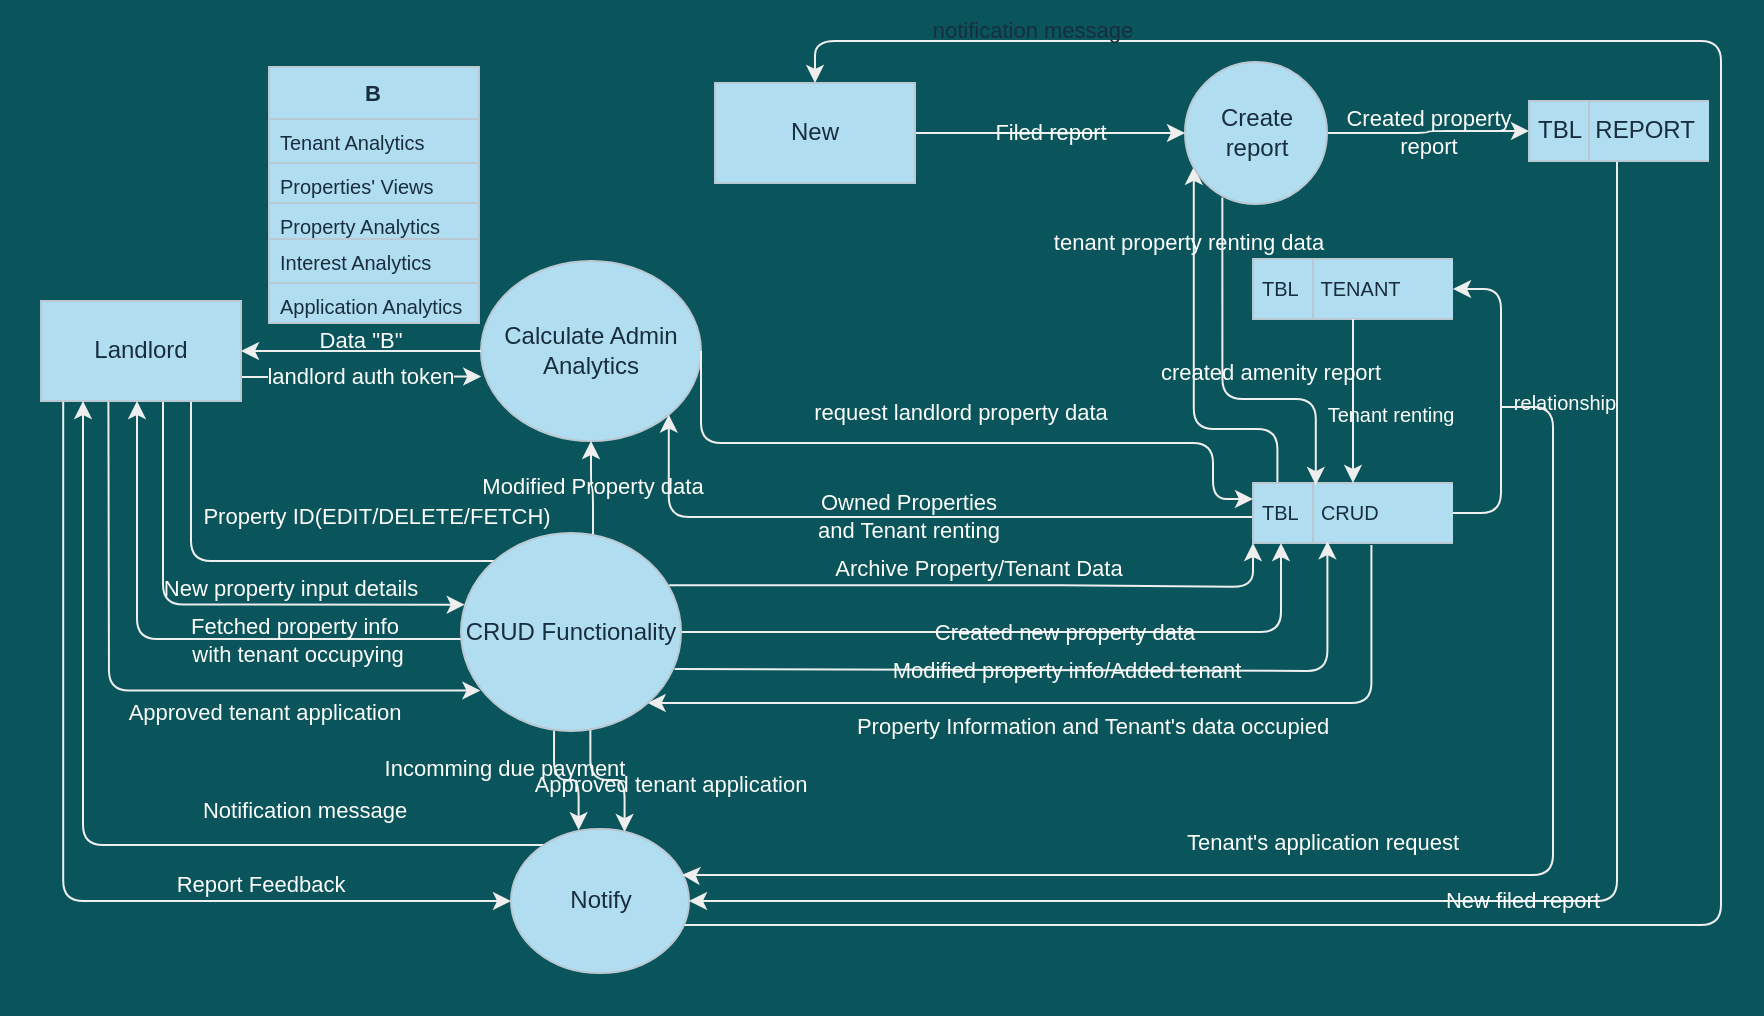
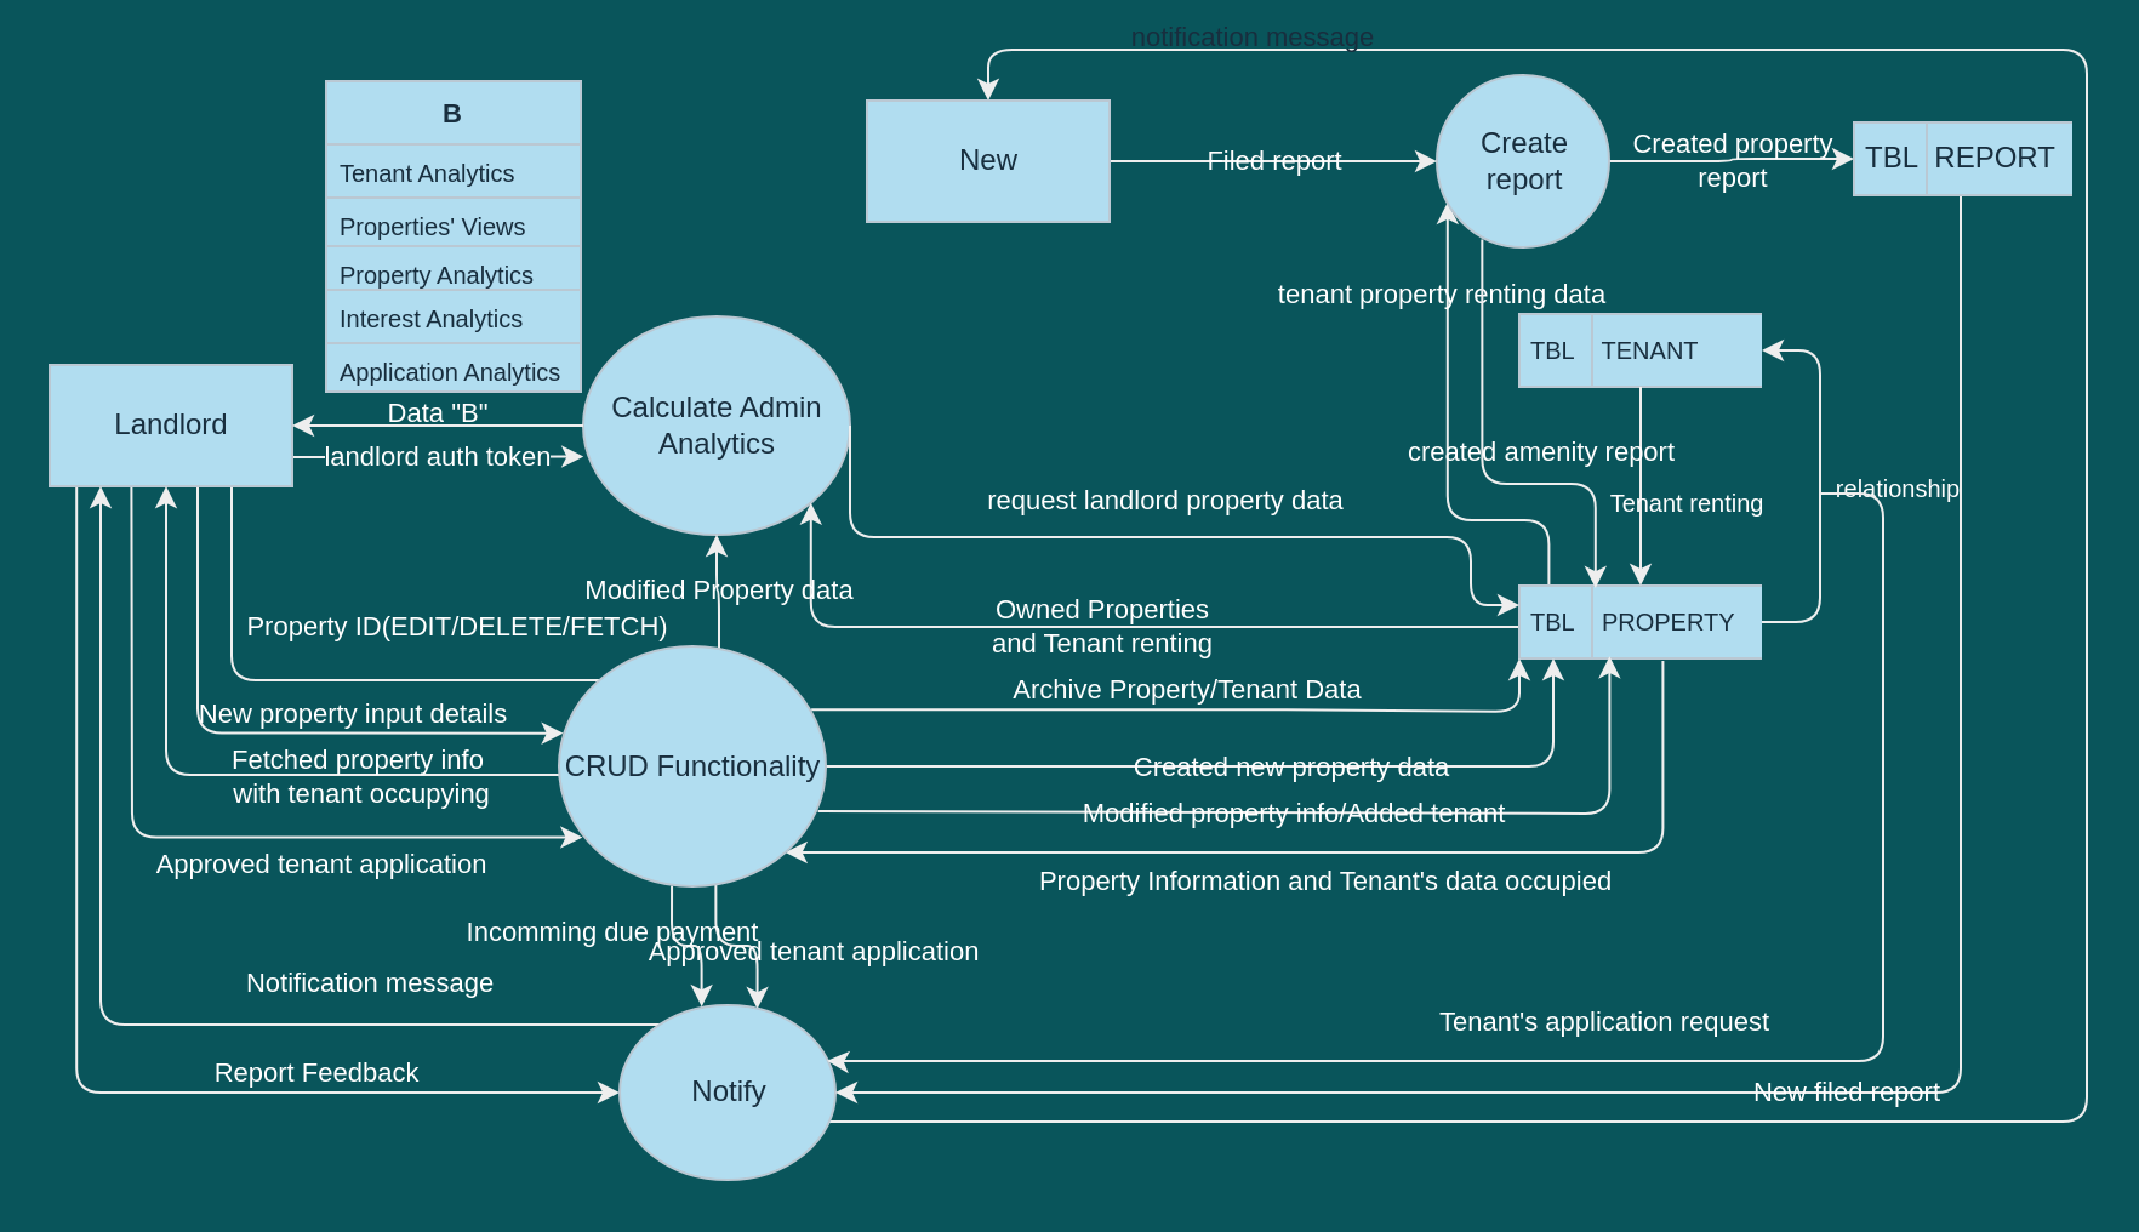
  <mxCell id="0" />
  <mxCell id="1" parent="0" />
  <mxCell id="2" value="landlord auth token" style="edgeStyle=orthogonalEdgeStyle;rounded=0;orthogonalLoop=1;jettySize=auto;html=1;entryX=0.001;entryY=0.642;entryDx=0;entryDy=0;entryPerimeter=0;strokeColor=#EEEEEE;fontColor=#FFFFFF;labelBackgroundColor=#09555B;" parent="1" source="7" target="8" edge="1"><mxGeometry relative="1" as="geometry"><Array as="points"><mxPoint x="130" y="188" /><mxPoint x="130" y="188" /></Array></mxGeometry></mxCell>
  <mxCell id="3" value="New property input details" style="edgeStyle=orthogonalEdgeStyle;curved=0;rounded=1;sketch=0;orthogonalLoop=1;jettySize=auto;html=1;entryX=0.017;entryY=0.362;entryDx=0;entryDy=0;strokeColor=#EEEEEE;fontColor=#FFFFFF;labelBackgroundColor=none;entryPerimeter=0;" parent="1" source="7" target="31" edge="1"><mxGeometry x="0.311" y="8" relative="1" as="geometry"><Array as="points"><mxPoint x="81" y="302" /></Array><mxPoint as="offset" /></mxGeometry></mxCell>
  <mxCell id="4" value="Property ID(EDIT/DELETE/FETCH)" style="edgeStyle=orthogonalEdgeStyle;rounded=1;sketch=0;orthogonalLoop=1;jettySize=auto;html=1;labelBackgroundColor=none;strokeColor=#EEEEEE;fontColor=#FFFFFF;entryX=0;entryY=0;entryDx=0;entryDy=0;exitX=0.75;exitY=1;exitDx=0;exitDy=0;" parent="1" source="7" target="31" edge="1"><mxGeometry x="0.446" y="22" relative="1" as="geometry"><mxPoint x="-19" y="425" as="targetPoint" /><Array as="points"><mxPoint x="95" y="280" /><mxPoint x="250" y="280" /></Array><mxPoint as="offset" /></mxGeometry></mxCell>
  <mxCell id="5" value="Approved tenant application" style="edgeStyle=orthogonalEdgeStyle;rounded=1;orthogonalLoop=1;jettySize=auto;html=1;entryX=0.088;entryY=0.796;entryDx=0;entryDy=0;entryPerimeter=0;labelBackgroundColor=none;exitX=0.337;exitY=1.02;exitDx=0;exitDy=0;exitPerimeter=0;strokeColor=#EEEEEE;fontColor=#FFFFFF;" parent="1" source="7" target="31" edge="1"><mxGeometry x="0.355" y="-11" relative="1" as="geometry"><mxPoint x="43" y="206" as="sourcePoint" /><Array as="points"><mxPoint x="54" y="199" /><mxPoint x="54" y="345" /></Array><mxPoint as="offset" /></mxGeometry></mxCell>
  <mxCell id="6" value="Report Feedback" style="edgeStyle=orthogonalEdgeStyle;rounded=1;orthogonalLoop=1;jettySize=auto;html=1;exitX=0.111;exitY=0.977;exitDx=0;exitDy=0;entryX=0;entryY=0.5;entryDx=0;entryDy=0;labelBackgroundColor=none;exitPerimeter=0;strokeColor=#EEEEEE;fontColor=#FFFFFF;" parent="1" source="7" target="35" edge="1"><mxGeometry x="0.474" y="8" relative="1" as="geometry"><Array as="points"><mxPoint x="31" y="450" /></Array><mxPoint as="offset" /></mxGeometry></mxCell>
  <mxCell id="7" value="Landlord" style="html=1;dashed=0;whitespace=wrap;fillColor=#B1DDF0;strokeColor=#BAC8D3;fontColor=#182E3E;" parent="1" vertex="1"><mxGeometry y="150" width="100" height="50" as="geometry" x="20" /></mxCell>
  <mxCell id="8" value="Calculate Admin&lt;br&gt;Analytics" style="shape=ellipse;html=1;dashed=0;whitespace=wrap;perimeter=ellipsePerimeter;fillColor=#B1DDF0;strokeColor=#BAC8D3;fontColor=#182E3E;" parent="1" vertex="1"><mxGeometry x="240" y="130" width="110" height="90" as="geometry" /></mxCell>
  <mxCell id="9" value="Data &quot;B&quot;" style="edgeStyle=orthogonalEdgeStyle;curved=0;rounded=1;sketch=0;orthogonalLoop=1;jettySize=auto;html=1;strokeColor=#EEEEEE;fontColor=#FFFFFF;labelBackgroundColor=none;" parent="1" source="8" target="7" edge="1"><mxGeometry y="-5" relative="1" as="geometry"><mxPoint as="offset" /></mxGeometry></mxCell>
  <mxCell id="10" value="B" style="swimlane;fontStyle=1;childLayout=stackLayout;horizontal=1;startSize=26;fillColor=#B1DDF0;horizontalStack=0;resizeParent=1;resizeParentMax=0;resizeLast=0;collapsible=1;marginBottom=0;rounded=0;sketch=0;strokeColor=#BAC8D3;fontSize=11;labelBackgroundColor=none;fontColor=#182E3E;" parent="1" vertex="1"><mxGeometry x="134" y="33" width="105" height="128" as="geometry"><mxRectangle x="195" y="82" width="36" height="26" as="alternateBounds" /></mxGeometry></mxCell>
  <mxCell id="11" value="Tenant Analytics" style="text;strokeColor=#BAC8D3;fillColor=#B1DDF0;align=left;verticalAlign=top;spacingLeft=4;spacingRight=4;overflow=hidden;rotatable=0;points=[[0,0.5],[1,0.5]];portConstraint=eastwest;fontColor=#182E3E;fontSize=10;" parent="10" vertex="1"><mxGeometry y="26" width="105" height="22" as="geometry" /></mxCell>
  <mxCell id="12" value="Properties' Views" style="text;strokeColor=#BAC8D3;fillColor=#B1DDF0;align=left;verticalAlign=top;spacingLeft=4;spacingRight=4;overflow=hidden;rotatable=0;points=[[0,0.5],[1,0.5]];portConstraint=eastwest;fontColor=#182E3E;fontSize=10;" parent="10" vertex="1"><mxGeometry y="48" width="105" height="20" as="geometry" /></mxCell>
  <mxCell id="13" value="Property Analytics" style="text;strokeColor=#BAC8D3;fillColor=#B1DDF0;align=left;verticalAlign=top;spacingLeft=4;spacingRight=4;overflow=hidden;rotatable=0;points=[[0,0.5],[1,0.5]];portConstraint=eastwest;fontColor=#182E3E;fontSize=10;" parent="10" vertex="1"><mxGeometry y="68" width="105" height="18" as="geometry" /></mxCell>
  <mxCell id="14" value="Interest Analytics" style="text;strokeColor=#BAC8D3;fillColor=#B1DDF0;align=left;verticalAlign=top;spacingLeft=4;spacingRight=4;overflow=hidden;rotatable=0;points=[[0,0.5],[1,0.5]];portConstraint=eastwest;fontColor=#182E3E;fontSize=10;" parent="10" vertex="1"><mxGeometry y="86" width="105" height="22" as="geometry" /></mxCell>
  <mxCell id="15" value="Application Analytics" style="text;strokeColor=#BAC8D3;fillColor=#B1DDF0;align=left;verticalAlign=top;spacingLeft=4;spacingRight=4;overflow=hidden;rotatable=0;points=[[0,0.5],[1,0.5]];portConstraint=eastwest;fontColor=#182E3E;fontSize=10;" parent="10" vertex="1"><mxGeometry y="108" width="105" height="20" as="geometry" /></mxCell>
  <mxCell id="16" value="&lt;font color=&quot;#ffffff&quot;&gt;relationship&lt;/font&gt;" style="edgeStyle=orthogonalEdgeStyle;curved=0;rounded=1;sketch=0;orthogonalLoop=1;jettySize=auto;html=1;labelBackgroundColor=none;strokeColor=#EEEEEE;fontSize=10;fontColor=#FFFFFF;exitX=1;exitY=0.5;exitDx=0;exitDy=0;entryX=1;entryY=0.5;entryDx=0;entryDy=0;" parent="1" source="21" target="17" edge="1"><mxGeometry x="-0.011" y="-32" relative="1" as="geometry"><Array as="points"><mxPoint x="750" y="256" /><mxPoint x="750" y="144" /></Array><mxPoint as="offset" /><mxPoint x="759" y="176" as="targetPoint" /></mxGeometry></mxCell>
  <mxCell id="17" value="TBL&amp;nbsp; &amp;nbsp; TENANT" style="html=1;dashed=0;whitespace=wrap;shape=mxgraph.dfd.dataStoreID;align=left;spacingLeft=3;points=[[0,0],[0.5,0],[1,0],[0,0.5],[1,0.5],[0,1],[0.5,1],[1,1]];rounded=0;labelBackgroundColor=none;sketch=0;strokeColor=#BAC8D3;fillColor=#B1DDF0;fontSize=10;fontColor=#182E3E;" parent="1" vertex="1"><mxGeometry x="626" y="129" width="100" height="30" as="geometry" /></mxCell>
  <mxCell id="18" value="Owned Properties &lt;br&gt;and Tenant renting" style="edgeStyle=orthogonalEdgeStyle;rounded=1;orthogonalLoop=1;jettySize=auto;html=1;entryX=1;entryY=1;entryDx=0;entryDy=0;labelBackgroundColor=none;strokeColor=#EEEEEE;fontColor=#FFFFFF;" parent="1" source="21" target="8" edge="1"><mxGeometry relative="1" as="geometry"><Array as="points"><mxPoint x="334" y="258" /></Array><mxPoint x="416.891" y="206.82" as="targetPoint" /></mxGeometry></mxCell>
  <mxCell id="19" value="Property Information and Tenant's data occupied" style="edgeStyle=orthogonalEdgeStyle;rounded=1;sketch=0;orthogonalLoop=1;jettySize=auto;html=1;labelBackgroundColor=none;strokeColor=#EEEEEE;fontColor=#FFFFFF;exitX=0.592;exitY=1.032;exitDx=0;exitDy=0;exitPerimeter=0;" parent="1" source="21" target="31" edge="1"><mxGeometry x="-0.013" y="12" relative="1" as="geometry"><Array as="points"><mxPoint x="685" y="351" /></Array><mxPoint as="offset" /></mxGeometry></mxCell>
  <mxCell id="20" value="tenant property renting data" style="edgeStyle=orthogonalEdgeStyle;rounded=1;sketch=0;orthogonalLoop=1;jettySize=auto;html=1;entryX=0.062;entryY=0.738;entryDx=0;entryDy=0;entryPerimeter=0;labelBackgroundColor=none;strokeColor=#EEEEEE;fontColor=#FFFFFF;exitX=0.122;exitY=-0.002;exitDx=0;exitDy=0;exitPerimeter=0;" parent="1" source="21" target="39" edge="1"><mxGeometry x="0.626" y="2" relative="1" as="geometry"><Array as="points"><mxPoint x="638" y="214" /><mxPoint x="596" y="214" /><mxPoint x="596" y="83" /></Array><mxPoint as="offset" /></mxGeometry></mxCell>
- <mxCell id="21" value="TBL&amp;nbsp; &amp;nbsp; CRUD" style="html=1;dashed=0;whitespace=wrap;shape=mxgraph.dfd.dataStoreID;align=left;spacingLeft=3;points=[[0,0],[0.5,0],[1,0],[0,0.5],[1,0.5],[0,1],[0.5,1],[1,1]];rounded=0;labelBackgroundColor=none;sketch=0;strokeColor=#BAC8D3;fillColor=#B1DDF0;fontSize=10;fontColor=#182E3E;" parent="1" vertex="1"><mxGeometry x="626" y="241" width="100" height="30" as="geometry" /></mxCell>
+ <mxCell id="21" value="TBL&amp;nbsp; &amp;nbsp; PROPERTY" style="html=1;dashed=0;whitespace=wrap;shape=mxgraph.dfd.dataStoreID;align=left;spacingLeft=3;points=[[0,0],[0.5,0],[1,0],[0,0.5],[1,0.5],[0,1],[0.5,1],[1,1]];rounded=0;labelBackgroundColor=none;sketch=0;strokeColor=#BAC8D3;fillColor=#B1DDF0;fontSize=10;fontColor=#182E3E;" parent="1" vertex="1"><mxGeometry x="626" y="241" width="100" height="30" as="geometry" /></mxCell>
  <mxCell id="22" value="request landlord property data" style="edgeStyle=orthogonalEdgeStyle;orthogonalLoop=1;jettySize=auto;html=1;labelBackgroundColor=none;strokeColor=#EEEEEE;fontColor=#FFFFFF;exitX=1;exitY=0.5;exitDx=0;exitDy=0;rounded=1;entryX=0;entryY=0.267;entryDx=0;entryDy=0;entryPerimeter=0;" parent="1" source="8" target="21" edge="1"><mxGeometry x="0.006" y="15" relative="1" as="geometry"><mxPoint x="433" y="175" as="sourcePoint" /><mxPoint x="620" y="237" as="targetPoint" /><Array as="points"><mxPoint x="350" y="221" /><mxPoint x="606" y="221" /><mxPoint x="606" y="249" /></Array><mxPoint as="offset" /></mxGeometry></mxCell>
  <mxCell id="23" value="&lt;font color=&quot;#ffffff&quot;&gt;Tenant renting&lt;/font&gt;" style="edgeStyle=orthogonalEdgeStyle;curved=0;rounded=1;sketch=0;orthogonalLoop=1;jettySize=auto;html=1;entryX=0.5;entryY=0;entryDx=0;entryDy=0;labelBackgroundColor=none;strokeColor=#EEEEEE;fontSize=10;fontColor=#FFFFFF;exitX=0.5;exitY=1;exitDx=0;exitDy=0;" parent="1" source="17" target="21" edge="1"><mxGeometry x="0.171" y="19" relative="1" as="geometry"><mxPoint x="702" y="217" as="sourcePoint" /><mxPoint as="offset" /></mxGeometry></mxCell>
  <mxCell id="24" value="Created new property data" style="edgeStyle=orthogonalEdgeStyle;curved=0;rounded=1;sketch=0;orthogonalLoop=1;jettySize=auto;html=1;labelBackgroundColor=none;strokeColor=#EEEEEE;fontColor=#FFFFFF;entryX=0.14;entryY=1;entryDx=0;entryDy=0;entryPerimeter=0;" parent="1" source="31" target="21" edge="1"><mxGeometry x="0.116" y="1" relative="1" as="geometry"><mxPoint x="694" y="294" as="targetPoint" /><Array as="points"><mxPoint x="640" y="316" /></Array><mxPoint y="1" as="offset" /></mxGeometry></mxCell>
  <mxCell id="25" value="Archive Property/Tenant Data" style="edgeStyle=orthogonalEdgeStyle;rounded=1;sketch=0;orthogonalLoop=1;jettySize=auto;html=1;exitX=0.946;exitY=0.264;exitDx=0;exitDy=0;entryX=0;entryY=1;entryDx=0;entryDy=0;labelBackgroundColor=none;strokeColor=#EEEEEE;fontColor=#FFFFFF;exitPerimeter=0;" parent="1" source="31" target="21" edge="1"><mxGeometry x="-0.012" y="8" relative="1" as="geometry"><Array as="points"><mxPoint x="520" y="292" /><mxPoint x="626" y="293" /></Array><mxPoint as="offset" /></mxGeometry></mxCell>
  <mxCell id="26" value="Modified property info/Added tenant" style="edgeStyle=orthogonalEdgeStyle;rounded=1;sketch=0;orthogonalLoop=1;jettySize=auto;html=1;exitX=0.971;exitY=0.687;exitDx=0;exitDy=0;entryX=0.372;entryY=0.97;entryDx=0;entryDy=0;labelBackgroundColor=none;strokeColor=#EEEEEE;fontColor=#FFFFFF;entryPerimeter=0;exitPerimeter=0;" parent="1" source="31" target="21" edge="1"><mxGeometry relative="1" as="geometry"><Array as="points"><mxPoint x="663" y="335" /></Array></mxGeometry></mxCell>
  <mxCell id="27" value="Modified Property data" style="edgeStyle=orthogonalEdgeStyle;rounded=1;sketch=0;orthogonalLoop=1;jettySize=auto;html=1;entryX=0.5;entryY=1;entryDx=0;entryDy=0;labelBackgroundColor=none;strokeColor=#EEEEEE;fontColor=#FFFFFF;" parent="1" source="31" target="8" edge="1"><mxGeometry relative="1" as="geometry"><Array as="points"><mxPoint x="296" y="243" /><mxPoint x="295" y="243" /></Array></mxGeometry></mxCell>
  <mxCell id="28" value="Fetched property info&lt;br&gt;&amp;nbsp;with tenant occupying" style="edgeStyle=orthogonalEdgeStyle;orthogonalLoop=1;jettySize=auto;html=1;rounded=1;labelBackgroundColor=none;strokeColor=#EEEEEE;fontColor=#FFFFFF;" parent="1" source="31" edge="1"><mxGeometry x="-0.408" y="1" relative="1" as="geometry"><mxPoint x="68" y="200" as="targetPoint" /><Array as="points"><mxPoint x="68" y="319" /><mxPoint x="68" y="200" /></Array><mxPoint as="offset" /></mxGeometry></mxCell>
  <mxCell id="29" value="Approved tenant application" style="edgeStyle=orthogonalEdgeStyle;rounded=1;orthogonalLoop=1;jettySize=auto;html=1;entryX=0.638;entryY=0.021;entryDx=0;entryDy=0;labelBackgroundColor=none;entryPerimeter=0;exitX=0.588;exitY=0.983;exitDx=0;exitDy=0;exitPerimeter=0;strokeColor=#EEEEEE;fontColor=#FFFFFF;" parent="1" source="31" target="35" edge="1"><mxGeometry x="0.333" y="23" relative="1" as="geometry"><Array as="points" /><mxPoint as="offset" /></mxGeometry></mxCell>
  <mxCell id="30" value="Incomming due payment" style="edgeStyle=orthogonalEdgeStyle;rounded=1;orthogonalLoop=1;jettySize=auto;html=1;entryX=0.38;entryY=0.008;entryDx=0;entryDy=0;labelBackgroundColor=none;entryPerimeter=0;exitX=0.423;exitY=0.997;exitDx=0;exitDy=0;exitPerimeter=0;strokeColor=#EEEEEE;fontColor=#FFFFFF;" parent="1" source="31" target="35" edge="1"><mxGeometry x="-0.387" y="-25" relative="1" as="geometry"><Array as="points" /><mxPoint as="offset" /></mxGeometry></mxCell>
  <mxCell id="31" value="CRUD Functionality" style="shape=ellipse;html=1;dashed=0;whitespace=wrap;perimeter=ellipsePerimeter;rounded=0;sketch=0;strokeColor=#BAC8D3;fillColor=#B1DDF0;fontColor=#182E3E;" parent="1" vertex="1"><mxGeometry x="230" y="266" width="110" height="99" as="geometry" /></mxCell>
  <mxCell id="32" value="Notification message&lt;br&gt;" style="edgeStyle=orthogonalEdgeStyle;rounded=1;sketch=0;orthogonalLoop=1;jettySize=auto;html=1;labelBackgroundColor=none;strokeColor=#EEEEEE;fontColor=#FFFFFF;entryX=0.21;entryY=1;entryDx=0;entryDy=0;entryPerimeter=0;" parent="1" source="35" target="7" edge="1"><mxGeometry x="-0.468" y="-17" relative="1" as="geometry"><mxPoint as="offset" /><mxPoint x="36" y="212" as="targetPoint" /><Array as="points"><mxPoint x="41" y="422" /></Array></mxGeometry></mxCell>
  <mxCell id="33" style="edgeStyle=orthogonalEdgeStyle;rounded=1;orthogonalLoop=1;jettySize=auto;html=1;entryX=0.5;entryY=0;entryDx=0;entryDy=0;labelBackgroundColor=none;strokeColor=#EEEEEE;fontColor=#FFFFFF;" parent="1" source="35" target="41" edge="1"><mxGeometry relative="1" as="geometry"><Array as="points"><mxPoint x="860" y="462" /><mxPoint x="860" y="20" /><mxPoint x="407" y="20" /></Array></mxGeometry></mxCell>
  <mxCell id="34" value="notification message" style="edgeLabel;html=1;align=center;verticalAlign=middle;resizable=0;points=[];labelBackgroundColor=none;fontColor=#182E3E;" parent="33" vertex="1" connectable="0"><mxGeometry x="0.82" y="-6" relative="1" as="geometry"><mxPoint as="offset" /></mxGeometry></mxCell>
  <mxCell id="35" value="Notify" style="shape=ellipse;html=1;dashed=0;whitespace=wrap;perimeter=ellipsePerimeter;rounded=0;sketch=0;strokeColor=#BAC8D3;fillColor=#B1DDF0;fontColor=#182E3E;" parent="1" vertex="1"><mxGeometry x="255" y="414" width="89" height="72" as="geometry" /></mxCell>
  <mxCell id="36" value="Tenant's application request" style="edgeStyle=orthogonalEdgeStyle;rounded=1;orthogonalLoop=1;jettySize=auto;html=1;labelBackgroundColor=none;strokeColor=#EEEEEE;fontColor=#FFFFFF;entryX=0.961;entryY=0.317;entryDx=0;entryDy=0;entryPerimeter=0;" parent="1" target="35" edge="1"><mxGeometry x="0.079" y="-16" relative="1" as="geometry"><mxPoint as="offset" /><mxPoint x="750" y="203" as="sourcePoint" /><mxPoint x="352" y="427" as="targetPoint" /><Array as="points"><mxPoint x="776" y="203" /><mxPoint x="776" y="437" /><mxPoint x="343" y="437" /></Array></mxGeometry></mxCell>
  <mxCell id="37" value="Created property&lt;br&gt;report&lt;br&gt;" style="edgeStyle=orthogonalEdgeStyle;rounded=1;sketch=0;orthogonalLoop=1;jettySize=auto;html=1;entryX=0;entryY=0.5;entryDx=0;entryDy=0;labelBackgroundColor=none;strokeColor=#EEEEEE;fontColor=#FFFFFF;" parent="1" source="39" target="43" edge="1"><mxGeometry relative="1" as="geometry" /></mxCell>
  <mxCell id="38" value="created amenity report" style="edgeStyle=orthogonalEdgeStyle;rounded=1;sketch=0;orthogonalLoop=1;jettySize=auto;html=1;entryX=0.314;entryY=0.034;entryDx=0;entryDy=0;entryPerimeter=0;labelBackgroundColor=none;strokeColor=#EEEEEE;fontColor=#FFFFFF;exitX=0.263;exitY=0.955;exitDx=0;exitDy=0;exitPerimeter=0;" parent="1" source="39" target="21" edge="1"><mxGeometry x="0.313" y="13" relative="1" as="geometry"><Array as="points"><mxPoint x="611" y="199" /><mxPoint x="657" y="199" /></Array><mxPoint as="offset" /></mxGeometry></mxCell>
  <mxCell id="39" value="Create&lt;br&gt;report" style="shape=ellipse;html=1;dashed=0;whitespace=wrap;aspect=fixed;perimeter=ellipsePerimeter;rounded=0;sketch=0;strokeColor=#BAC8D3;fillColor=#B1DDF0;fontColor=#182E3E;" parent="1" vertex="1"><mxGeometry x="592" y="30.5" width="71" height="71" as="geometry" /></mxCell>
  <mxCell id="40" value="Filed report" style="edgeStyle=orthogonalEdgeStyle;rounded=1;sketch=0;orthogonalLoop=1;jettySize=auto;html=1;entryX=0;entryY=0.5;entryDx=0;entryDy=0;labelBackgroundColor=none;strokeColor=#EEEEEE;fontColor=#FFFFFF;" parent="1" source="41" target="39" edge="1"><mxGeometry relative="1" as="geometry" /></mxCell>
  <mxCell id="41" value="New" style="html=1;dashed=0;whitespace=wrap;rounded=0;sketch=0;strokeColor=#BAC8D3;fillColor=#B1DDF0;fontColor=#182E3E;" parent="1" vertex="1"><mxGeometry x="357" y="41" width="100" height="50" as="geometry" /></mxCell>
  <mxCell id="42" value="New filed report" style="edgeStyle=orthogonalEdgeStyle;rounded=1;sketch=0;orthogonalLoop=1;jettySize=auto;html=1;entryX=1;entryY=0.5;entryDx=0;entryDy=0;labelBackgroundColor=none;strokeColor=#EEEEEE;fontColor=#FFFFFF;" parent="1" source="43" target="35" edge="1"><mxGeometry relative="1" as="geometry"><Array as="points"><mxPoint x="808" y="450" /></Array></mxGeometry></mxCell>
  <mxCell id="43" value="TBL&amp;nbsp; REPORT" style="html=1;dashed=0;whitespace=wrap;shape=mxgraph.dfd.dataStoreID;align=left;spacingLeft=3;points=[[0,0],[0.5,0],[1,0],[0,0.5],[1,0.5],[0,1],[0.5,1],[1,1]];rounded=0;sketch=0;strokeColor=#BAC8D3;fillColor=#B1DDF0;fontColor=#182E3E;" parent="1" vertex="1"><mxGeometry x="764" y="50" width="90" height="30" as="geometry" /></mxCell>
